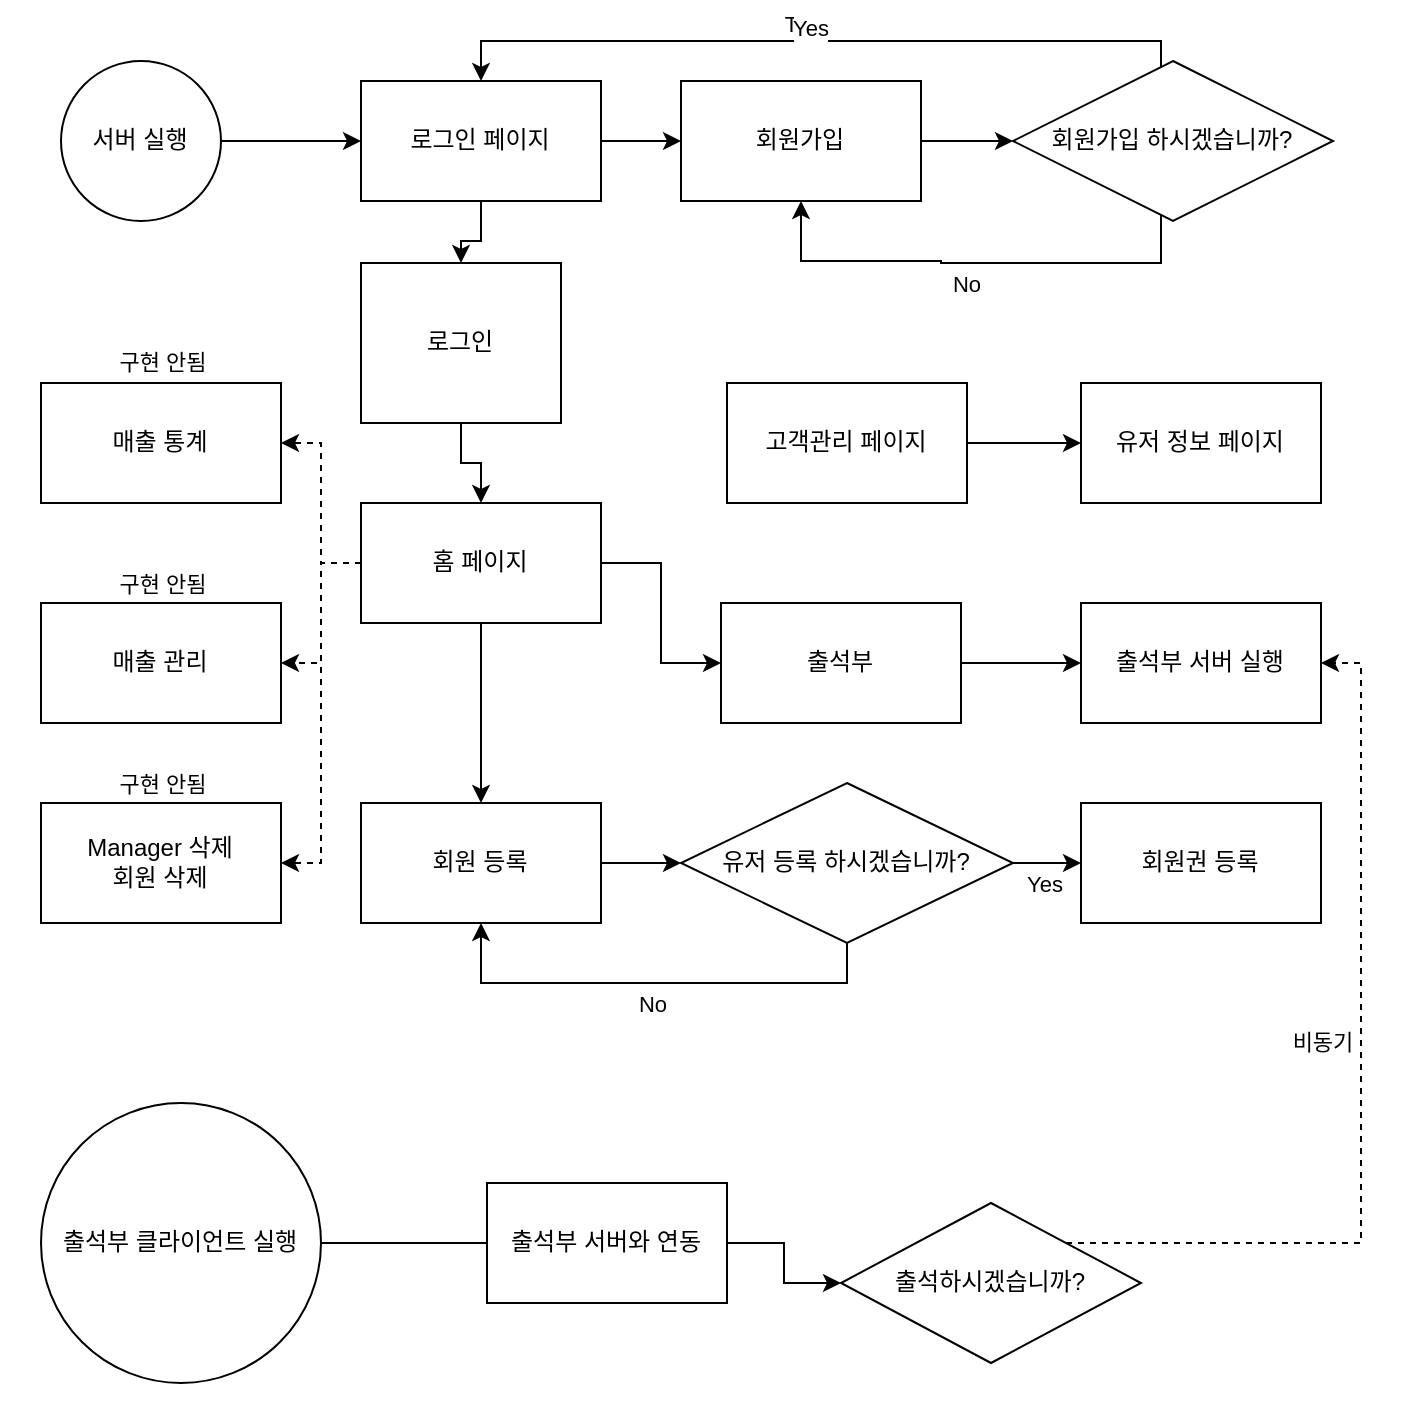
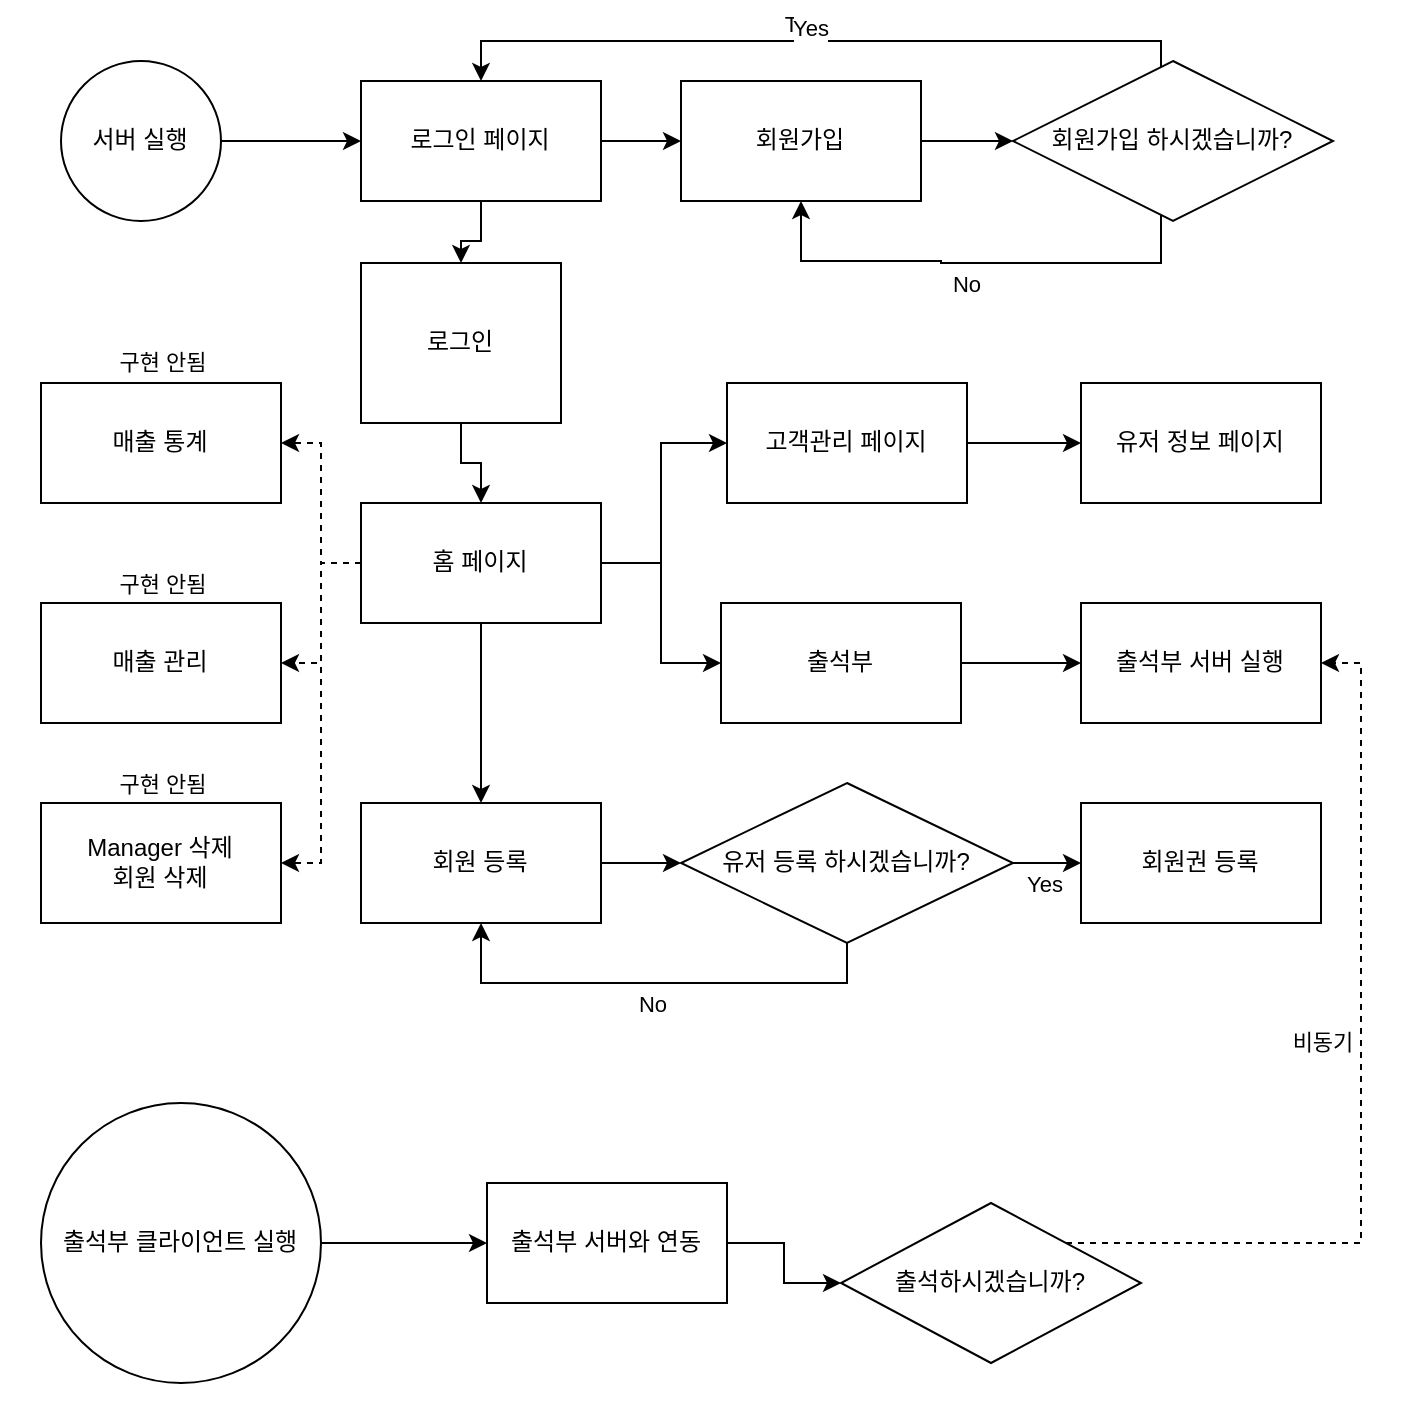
  <mxCell id="0" />
  <mxCell id="1" parent="0" />
  <mxCell id="2" style="edgeStyle=orthogonalEdgeStyle;rounded=0;orthogonalLoop=1;jettySize=auto;html=1;entryX=0.5;entryY=0;entryDx=0;entryDy=0;" edge="1" parent="1" source="4" target="6"><mxGeometry relative="1" as="geometry" /></mxCell>
  <mxCell id="3" style="edgeStyle=orthogonalEdgeStyle;rounded=0;orthogonalLoop=1;jettySize=auto;html=1;" edge="1" parent="1" source="4" target="14"><mxGeometry relative="1" as="geometry" /></mxCell>
  <mxCell id="4" value="로그인 페이지" style="rounded=0;whiteSpace=wrap;html=1;" vertex="1" parent="1"><mxGeometry x="180" y="40" width="120" height="60" as="geometry" /></mxCell>
  <mxCell id="5" style="edgeStyle=orthogonalEdgeStyle;rounded=0;orthogonalLoop=1;jettySize=auto;html=1;entryX=0.5;entryY=0;entryDx=0;entryDy=0;" edge="1" parent="1" source="6" target="24"><mxGeometry relative="1" as="geometry" /></mxCell>
  <mxCell id="6" value="로그인" style="rounded=0;whiteSpace=wrap;html=1;" vertex="1" parent="1"><mxGeometry x="180" y="131" width="100" height="80" as="geometry" /></mxCell>
  <mxCell id="7" style="edgeStyle=orthogonalEdgeStyle;rounded=0;orthogonalLoop=1;jettySize=auto;html=1;entryX=0.5;entryY=0;entryDx=0;entryDy=0;" edge="1" parent="1" source="12" target="4"><mxGeometry relative="1" as="geometry"><Array as="points"><mxPoint x="580" y="20" /><mxPoint x="240" y="20" /></Array></mxGeometry></mxCell>
  <mxCell id="8" value="Text" style="edgeLabel;html=1;align=center;verticalAlign=middle;resizable=0;points=[];" vertex="1" connectable="0" parent="7"><mxGeometry x="0.184" y="-4" relative="1" as="geometry"><mxPoint x="29" y="-5" as="offset" /></mxGeometry></mxCell>
  <mxCell id="9" value="Yes" style="edgeLabel;html=1;align=center;verticalAlign=middle;resizable=0;points=[];" vertex="1" connectable="0" parent="7"><mxGeometry x="0.016" y="-7" relative="1" as="geometry"><mxPoint as="offset" /></mxGeometry></mxCell>
  <mxCell id="10" style="edgeStyle=orthogonalEdgeStyle;rounded=0;orthogonalLoop=1;jettySize=auto;html=1;entryX=0.5;entryY=1;entryDx=0;entryDy=0;" edge="1" parent="1" source="12" target="14"><mxGeometry relative="1" as="geometry"><Array as="points"><mxPoint x="580" y="131" /><mxPoint x="470" y="131" /><mxPoint x="470" y="130" /><mxPoint x="400" y="130" /></Array></mxGeometry></mxCell>
  <mxCell id="11" value="No" style="edgeLabel;html=1;align=center;verticalAlign=middle;resizable=0;points=[];" vertex="1" connectable="0" parent="10"><mxGeometry x="-0.052" y="4" relative="1" as="geometry"><mxPoint x="-11" y="6" as="offset" /></mxGeometry></mxCell>
  <mxCell id="12" value="회원가입 하시겠습니까?" style="rhombus;whiteSpace=wrap;html=1;" vertex="1" parent="1"><mxGeometry x="506" y="30" width="160" height="80" as="geometry" /></mxCell>
  <mxCell id="13" style="edgeStyle=orthogonalEdgeStyle;rounded=0;orthogonalLoop=1;jettySize=auto;html=1;" edge="1" parent="1" source="14" target="12"><mxGeometry relative="1" as="geometry" /></mxCell>
  <mxCell id="14" value="회원가입" style="rounded=0;whiteSpace=wrap;html=1;" vertex="1" parent="1"><mxGeometry x="340" y="40" width="120" height="60" as="geometry" /></mxCell>
+ <mxCell id="15" style="edgeStyle=orthogonalEdgeStyle;rounded=0;orthogonalLoop=1;jettySize=auto;html=1;" edge="1" parent="1" source="24" target="28"><mxGeometry relative="1" as="geometry"><Array as="points"><mxPoint x="330" y="281" /><mxPoint x="330" y="221" /></Array></mxGeometry></mxCell>
  <mxCell id="16" style="edgeStyle=orthogonalEdgeStyle;rounded=0;orthogonalLoop=1;jettySize=auto;html=1;entryX=0;entryY=0.5;entryDx=0;entryDy=0;" edge="1" parent="1" source="24" target="30"><mxGeometry relative="1" as="geometry" /></mxCell>
  <mxCell id="17" style="edgeStyle=orthogonalEdgeStyle;rounded=0;orthogonalLoop=1;jettySize=auto;html=1;entryX=1;entryY=0.5;entryDx=0;entryDy=0;dashed=1;" edge="1" parent="1" source="24" target="33"><mxGeometry relative="1" as="geometry"><Array as="points"><mxPoint x="160" y="281" /><mxPoint x="160" y="331" /></Array></mxGeometry></mxCell>
  <mxCell id="18" value="구현 안됨" style="edgeLabel;html=1;align=center;verticalAlign=middle;resizable=0;points=[];" vertex="1" connectable="0" parent="17"><mxGeometry x="0.774" y="-2" relative="1" as="geometry"><mxPoint x="-70" y="-38" as="offset" /></mxGeometry></mxCell>
  <mxCell id="19" style="edgeStyle=orthogonalEdgeStyle;rounded=0;orthogonalLoop=1;jettySize=auto;html=1;dashed=1;entryX=1;entryY=0.5;entryDx=0;entryDy=0;" edge="1" parent="1" source="24" target="34"><mxGeometry relative="1" as="geometry"><Array as="points"><mxPoint x="160" y="281" /><mxPoint x="160" y="221" /></Array></mxGeometry></mxCell>
  <mxCell id="20" value="구현 안됨" style="edgeLabel;html=1;align=center;verticalAlign=middle;resizable=0;points=[];" vertex="1" connectable="0" parent="19"><mxGeometry x="-0.03" y="1" relative="1" as="geometry"><mxPoint x="-79" y="-72" as="offset" /></mxGeometry></mxCell>
  <mxCell id="21" style="edgeStyle=orthogonalEdgeStyle;rounded=0;orthogonalLoop=1;jettySize=auto;html=1;" edge="1" parent="1" source="24" target="36"><mxGeometry relative="1" as="geometry" /></mxCell>
  <mxCell id="22" style="edgeStyle=orthogonalEdgeStyle;rounded=0;orthogonalLoop=1;jettySize=auto;html=1;entryX=1;entryY=0.5;entryDx=0;entryDy=0;dashed=1;" edge="1" parent="1" source="24" target="43"><mxGeometry relative="1" as="geometry"><Array as="points"><mxPoint x="160" y="281" /><mxPoint x="160" y="431" /></Array></mxGeometry></mxCell>
  <mxCell id="23" value="구현 안됨" style="edgeLabel;html=1;align=center;verticalAlign=middle;resizable=0;points=[];" vertex="1" connectable="0" parent="22"><mxGeometry x="0.463" y="4" relative="1" as="geometry"><mxPoint x="-84" y="-9" as="offset" /></mxGeometry></mxCell>
  <mxCell id="24" value="홈 페이지" style="rounded=0;whiteSpace=wrap;html=1;" vertex="1" parent="1"><mxGeometry x="180" y="251" width="120" height="60" as="geometry" /></mxCell>
  <mxCell id="25" style="edgeStyle=orthogonalEdgeStyle;rounded=0;orthogonalLoop=1;jettySize=auto;html=1;" edge="1" parent="1" source="26" target="4"><mxGeometry relative="1" as="geometry" /></mxCell>
  <mxCell id="26" value="서버 실행" style="ellipse;whiteSpace=wrap;html=1;aspect=fixed;" vertex="1" parent="1"><mxGeometry x="30" y="30" width="80" height="80" as="geometry" /></mxCell>
  <mxCell id="27" style="edgeStyle=orthogonalEdgeStyle;rounded=0;orthogonalLoop=1;jettySize=auto;html=1;" edge="1" parent="1" source="28" target="31"><mxGeometry relative="1" as="geometry" /></mxCell>
  <mxCell id="28" value="고객관리 페이지" style="rounded=0;whiteSpace=wrap;html=1;" vertex="1" parent="1"><mxGeometry x="363" y="191" width="120" height="60" as="geometry" /></mxCell>
  <mxCell id="29" style="edgeStyle=orthogonalEdgeStyle;rounded=0;orthogonalLoop=1;jettySize=auto;html=1;" edge="1" parent="1" source="30" target="32"><mxGeometry relative="1" as="geometry" /></mxCell>
  <mxCell id="30" value="출석부" style="rounded=0;whiteSpace=wrap;html=1;" vertex="1" parent="1"><mxGeometry x="360" y="301" width="120" height="60" as="geometry" /></mxCell>
  <mxCell id="31" value="유저 정보 페이지" style="rounded=0;whiteSpace=wrap;html=1;" vertex="1" parent="1"><mxGeometry x="540" y="191" width="120" height="60" as="geometry" /></mxCell>
  <mxCell id="32" value="출석부 서버 실행" style="rounded=0;whiteSpace=wrap;html=1;" vertex="1" parent="1"><mxGeometry x="540" y="301" width="120" height="60" as="geometry" /></mxCell>
  <mxCell id="33" value="매출 관리" style="rounded=0;whiteSpace=wrap;html=1;" vertex="1" parent="1"><mxGeometry x="20" y="301" width="120" height="60" as="geometry" /></mxCell>
  <mxCell id="34" value="매출 통계" style="rounded=0;whiteSpace=wrap;html=1;" vertex="1" parent="1"><mxGeometry x="20" y="191" width="120" height="60" as="geometry" /></mxCell>
  <mxCell id="35" style="edgeStyle=orthogonalEdgeStyle;rounded=0;orthogonalLoop=1;jettySize=auto;html=1;" edge="1" parent="1" source="36" target="41"><mxGeometry relative="1" as="geometry" /></mxCell>
  <mxCell id="36" value="회원 등록" style="rounded=0;whiteSpace=wrap;html=1;" vertex="1" parent="1"><mxGeometry x="180" y="401" width="120" height="60" as="geometry" /></mxCell>
  <mxCell id="37" style="edgeStyle=orthogonalEdgeStyle;rounded=0;orthogonalLoop=1;jettySize=auto;html=1;" edge="1" parent="1" source="41" target="42"><mxGeometry relative="1" as="geometry" /></mxCell>
  <mxCell id="38" value="Yes" style="edgeLabel;html=1;align=center;verticalAlign=middle;resizable=0;points=[];" vertex="1" connectable="0" parent="37"><mxGeometry x="0.162" y="1" relative="1" as="geometry"><mxPoint y="11" as="offset" /></mxGeometry></mxCell>
  <mxCell id="39" style="edgeStyle=orthogonalEdgeStyle;rounded=0;orthogonalLoop=1;jettySize=auto;html=1;entryX=0.5;entryY=1;entryDx=0;entryDy=0;" edge="1" parent="1" source="41" target="36"><mxGeometry relative="1" as="geometry"><Array as="points"><mxPoint x="423" y="491" /><mxPoint x="240" y="491" /></Array></mxGeometry></mxCell>
  <mxCell id="40" value="No" style="edgeLabel;html=1;align=center;verticalAlign=middle;resizable=0;points=[];" vertex="1" connectable="0" parent="39"><mxGeometry x="0.014" y="-1" relative="1" as="geometry"><mxPoint y="11" as="offset" /></mxGeometry></mxCell>
  <mxCell id="41" value="유저 등록 하시겠습니까?" style="rhombus;whiteSpace=wrap;html=1;" vertex="1" parent="1"><mxGeometry x="340" y="391" width="166" height="80" as="geometry" /></mxCell>
  <mxCell id="42" value="회원권 등록" style="rounded=0;whiteSpace=wrap;html=1;" vertex="1" parent="1"><mxGeometry x="540" y="401" width="120" height="60" as="geometry" /></mxCell>
  <mxCell id="43" value="Manager 삭제&lt;br&gt;회원 삭제" style="rounded=0;whiteSpace=wrap;html=1;" vertex="1" parent="1"><mxGeometry x="20" y="401" width="120" height="60" as="geometry" /></mxCell>
- <mxCell id="44" style="edgeStyle=orthogonalEdgeStyle;rounded=0;orthogonalLoop=1;jettySize=auto;html=1;endArrow=none;" edge="1" parent="1" source="45" target="47"><mxGeometry relative="1" as="geometry" /></mxCell>
+ <mxCell id="44" style="edgeStyle=orthogonalEdgeStyle;rounded=0;orthogonalLoop=1;jettySize=auto;html=1;" edge="1" parent="1" source="45" target="47"><mxGeometry relative="1" as="geometry" /></mxCell>
  <mxCell id="45" value="출석부 클라이언트 실행" style="ellipse;whiteSpace=wrap;html=1;aspect=fixed;" vertex="1" parent="1"><mxGeometry x="20" y="551" width="140" height="140" as="geometry" /></mxCell>
  <mxCell id="46" style="edgeStyle=orthogonalEdgeStyle;rounded=0;orthogonalLoop=1;jettySize=auto;html=1;" edge="1" parent="1" source="47" target="50"><mxGeometry relative="1" as="geometry" /></mxCell>
  <mxCell id="47" value="출석부 서버와 연동" style="rounded=0;whiteSpace=wrap;html=1;" vertex="1" parent="1"><mxGeometry x="243" y="591" width="120" height="60" as="geometry" /></mxCell>
  <mxCell id="48" style="edgeStyle=orthogonalEdgeStyle;rounded=0;orthogonalLoop=1;jettySize=auto;html=1;entryX=1;entryY=0.5;entryDx=0;entryDy=0;dashed=1;" edge="1" parent="1" source="50" target="32"><mxGeometry relative="1" as="geometry"><Array as="points"><mxPoint x="680" y="621" /><mxPoint x="680" y="331" /></Array></mxGeometry></mxCell>
  <mxCell id="49" value="비동기" style="edgeLabel;html=1;align=center;verticalAlign=middle;resizable=0;points=[];" vertex="1" connectable="0" parent="48"><mxGeometry x="-0.04" y="-1" relative="1" as="geometry"><mxPoint x="-21" y="-28" as="offset" /></mxGeometry></mxCell>
  <mxCell id="50" value="출석하시겠습니까?" style="rhombus;whiteSpace=wrap;html=1;" vertex="1" parent="1"><mxGeometry x="420" y="601" width="150" height="80" as="geometry" /></mxCell>
